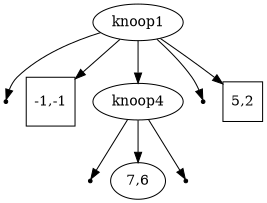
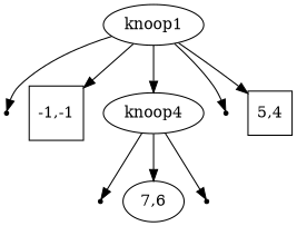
  digraph {
    node [shape=point]
    knoop1 [shape=""]
    knoop2
    n3 [label="-1,-1" shape=square]
    knoop4 [shape=""]
    knoop5
-   n6 [label="5,2" shape=square]
+   n6 [label="5,4" shape=square]
    knoop7
    n8 [label="7,6" shape=ellipse]
    knoop9
    knoop1 -> knoop2
    knoop1 -> n3
    knoop1 -> knoop4
    knoop1 -> knoop5
    knoop1 -> n6
    knoop4 -> knoop7
    knoop4 -> n8
    knoop4 -> knoop9
  }
